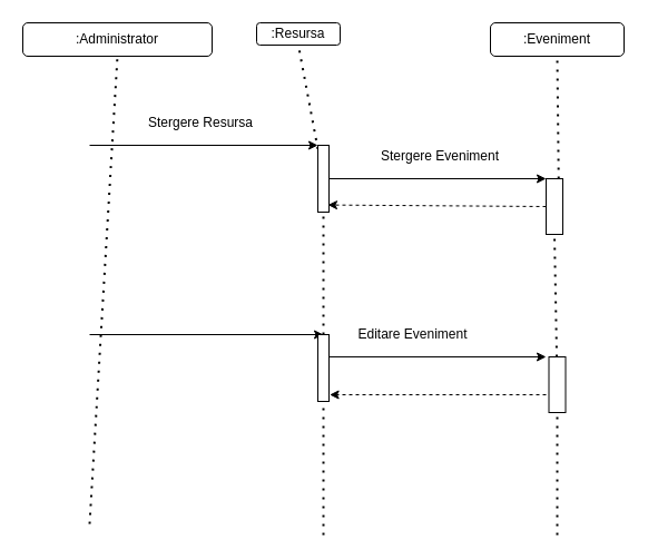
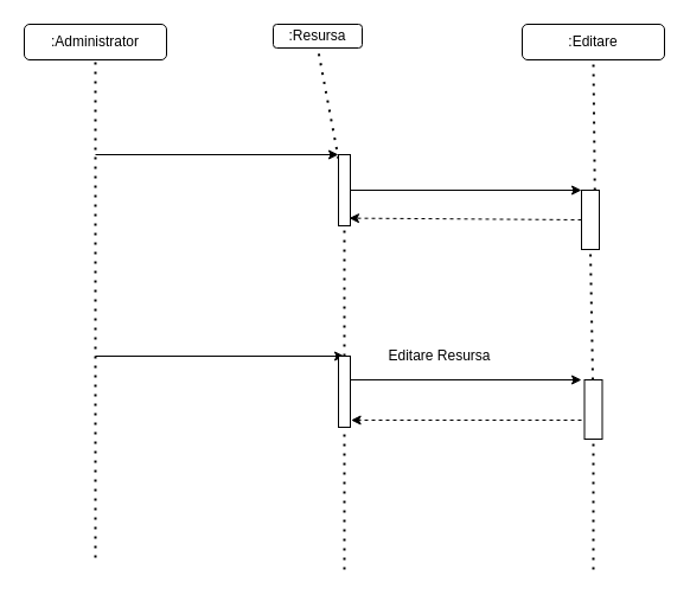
  <mxCell id="0" />
  <mxCell id="1" parent="0" />
- <mxCell id="2" value=":Administrator" style="rounded=1;whiteSpace=wrap;html=1;" vertex="1" parent="1"><mxGeometry x="20" y="20" width="170" height="30" as="geometry" /></mxCell>
+ <mxCell id="2" value=":Administrator" style="rounded=1;whiteSpace=wrap;html=1;" vertex="1" parent="1"><mxGeometry x="20" y="20" width="120" height="30" as="geometry" /></mxCell>
  <mxCell id="3" value=":Resursa" style="rounded=1;whiteSpace=wrap;html=1;" vertex="1" parent="1"><mxGeometry x="230" y="20" width="75" height="20" as="geometry" /></mxCell>
- <mxCell id="4" value=":Eveniment" style="rounded=1;whiteSpace=wrap;html=1;" vertex="1" parent="1"><mxGeometry x="440" y="20" width="120" height="30" as="geometry" /></mxCell>
+ <mxCell id="4" value=":Editare" style="rounded=1;whiteSpace=wrap;html=1;" vertex="1" parent="1"><mxGeometry x="440" y="20" width="120" height="30" as="geometry" /></mxCell>
  <mxCell id="5" value="" style="endArrow=none;dashed=1;html=1;dashPattern=1 3;strokeWidth=2;entryX=0.5;entryY=1;entryDx=0;entryDy=0;exitX=0;exitY=0.25;exitDx=0;exitDy=0;" edge="1" parent="1" source="17" target="4"><mxGeometry width="50" height="50" relative="1" as="geometry"><mxPoint x="500" y="480" as="sourcePoint" /><mxPoint x="540" y="280" as="targetPoint" /></mxGeometry></mxCell>
  <mxCell id="6" value="" style="endArrow=none;dashed=1;html=1;dashPattern=1 3;strokeWidth=2;entryX=0.5;entryY=1;entryDx=0;entryDy=0;" edge="1" parent="1" source="13" target="3"><mxGeometry width="50" height="50" relative="1" as="geometry"><mxPoint x="290" y="480" as="sourcePoint" /><mxPoint x="510" y="60" as="targetPoint" /></mxGeometry></mxCell>
  <mxCell id="7" value="" style="endArrow=none;dashed=1;html=1;dashPattern=1 3;strokeWidth=2;entryX=0.5;entryY=1;entryDx=0;entryDy=0;" edge="1" parent="1" target="2"><mxGeometry width="50" height="50" relative="1" as="geometry"><mxPoint x="80" y="470" as="sourcePoint" /><mxPoint x="260" y="120" as="targetPoint" /></mxGeometry></mxCell>
  <mxCell id="8" value="" style="endArrow=classic;html=1;entryX=0;entryY=1;entryDx=0;entryDy=0;" edge="1" parent="1" target="13"><mxGeometry width="50" height="50" relative="1" as="geometry"><mxPoint x="80" y="130" as="sourcePoint" /><mxPoint x="290" y="130" as="targetPoint" /></mxGeometry></mxCell>
- <mxCell id="9" value="Stergere Resursa" style="text;html=1;strokeColor=none;fillColor=none;align=center;verticalAlign=middle;whiteSpace=wrap;rounded=0;" vertex="1" parent="1"><mxGeometry x="120" y="100" width="120" height="20" as="geometry" /></mxCell>
  <mxCell id="10" value="" style="endArrow=classic;html=1;" edge="1" parent="1"><mxGeometry width="50" height="50" relative="1" as="geometry"><mxPoint x="80" y="300" as="sourcePoint" /><mxPoint x="290" y="300" as="targetPoint" /></mxGeometry></mxCell>
  <mxCell id="11" value="" style="endArrow=classic;html=1;entryX=0;entryY=1;entryDx=0;entryDy=0;" edge="1" parent="1" target="17"><mxGeometry width="50" height="50" relative="1" as="geometry"><mxPoint x="295" y="160" as="sourcePoint" /><mxPoint x="500" y="160" as="targetPoint" /></mxGeometry></mxCell>
  <mxCell id="12" value="" style="endArrow=none;dashed=1;html=1;dashPattern=1 3;strokeWidth=2;" edge="1" parent="1" source="13"><mxGeometry width="50" height="50" relative="1" as="geometry"><mxPoint x="290" y="480" as="sourcePoint" /><mxPoint x="285" y="160" as="targetPoint" /></mxGeometry></mxCell>
  <mxCell id="13" value="" style="rounded=0;whiteSpace=wrap;html=1;direction=south;" vertex="1" parent="1"><mxGeometry x="285" y="130" width="10" height="60" as="geometry" /></mxCell>
  <mxCell id="14" value="" style="endArrow=none;dashed=1;html=1;dashPattern=1 3;strokeWidth=2;" edge="1" parent="1" source="15" target="13"><mxGeometry width="50" height="50" relative="1" as="geometry"><mxPoint x="290" y="480" as="sourcePoint" /><mxPoint x="285" y="160" as="targetPoint" /></mxGeometry></mxCell>
  <mxCell id="15" value="" style="rounded=0;whiteSpace=wrap;html=1;direction=south;" vertex="1" parent="1"><mxGeometry x="285" y="300" width="10" height="60" as="geometry" /></mxCell>
  <mxCell id="16" value="" style="endArrow=none;dashed=1;html=1;dashPattern=1 3;strokeWidth=2;" edge="1" parent="1" target="15"><mxGeometry width="50" height="50" relative="1" as="geometry"><mxPoint x="290" y="480" as="sourcePoint" /><mxPoint x="290" y="190" as="targetPoint" /></mxGeometry></mxCell>
  <mxCell id="17" value="" style="rounded=0;whiteSpace=wrap;html=1;direction=south;" vertex="1" parent="1"><mxGeometry x="490" y="160" width="15" height="50" as="geometry" /></mxCell>
  <mxCell id="18" value="" style="endArrow=none;dashed=1;html=1;dashPattern=1 3;strokeWidth=2;entryX=1;entryY=0.5;entryDx=0;entryDy=0;" edge="1" parent="1" source="19" target="17"><mxGeometry width="50" height="50" relative="1" as="geometry"><mxPoint x="500" y="480" as="sourcePoint" /><mxPoint x="500" y="220" as="targetPoint" /></mxGeometry></mxCell>
  <mxCell id="19" value="" style="rounded=0;whiteSpace=wrap;html=1;direction=south;" vertex="1" parent="1"><mxGeometry x="492.5" y="320" width="15" height="50" as="geometry" /></mxCell>
  <mxCell id="20" value="" style="endArrow=none;dashed=1;html=1;dashPattern=1 3;strokeWidth=2;entryX=1;entryY=0.5;entryDx=0;entryDy=0;" edge="1" parent="1" target="19"><mxGeometry width="50" height="50" relative="1" as="geometry"><mxPoint x="500" y="480" as="sourcePoint" /><mxPoint x="497.5" y="210" as="targetPoint" /></mxGeometry></mxCell>
- <mxCell id="21" value="Stergere Eveniment" style="text;html=1;strokeColor=none;fillColor=none;align=center;verticalAlign=middle;whiteSpace=wrap;rounded=0;" vertex="1" parent="1"><mxGeometry x="330" y="130" width="130" height="20" as="geometry" /></mxCell>
  <mxCell id="22" value="" style="endArrow=classic;html=1;exitX=0.5;exitY=1;exitDx=0;exitDy=0;entryX=0.893;entryY=0.1;entryDx=0;entryDy=0;entryPerimeter=0;dashed=1;" edge="1" parent="1" source="17" target="13"><mxGeometry width="50" height="50" relative="1" as="geometry"><mxPoint x="370" y="220" as="sourcePoint" /><mxPoint x="420" y="170" as="targetPoint" /></mxGeometry></mxCell>
  <mxCell id="23" value="" style="endArrow=classic;html=1;dashed=1;entryX=0.9;entryY=-0.06;entryDx=0;entryDy=0;entryPerimeter=0;" edge="1" parent="1" target="15"><mxGeometry width="50" height="50" relative="1" as="geometry"><mxPoint x="490" y="354" as="sourcePoint" /><mxPoint x="410" y="310" as="targetPoint" /></mxGeometry></mxCell>
  <mxCell id="24" value="" style="endArrow=classic;html=1;exitX=0.333;exitY=0;exitDx=0;exitDy=0;exitPerimeter=0;" edge="1" parent="1" source="15"><mxGeometry width="50" height="50" relative="1" as="geometry"><mxPoint x="370" y="340" as="sourcePoint" /><mxPoint x="490" y="320" as="targetPoint" /></mxGeometry></mxCell>
- <mxCell id="25" value="Editare Eveniment" style="text;html=1;align=center;verticalAlign=middle;resizable=0;points=[];autosize=1;" vertex="1" parent="1"><mxGeometry x="315" y="290" width="110" height="20" as="geometry" /></mxCell>
+ <mxCell id="25" value="Editare Resursa" style="text;html=1;align=center;verticalAlign=middle;resizable=0;points=[];autosize=1;" vertex="1" parent="1"><mxGeometry x="315" y="290" width="110" height="20" as="geometry" /></mxCell>
